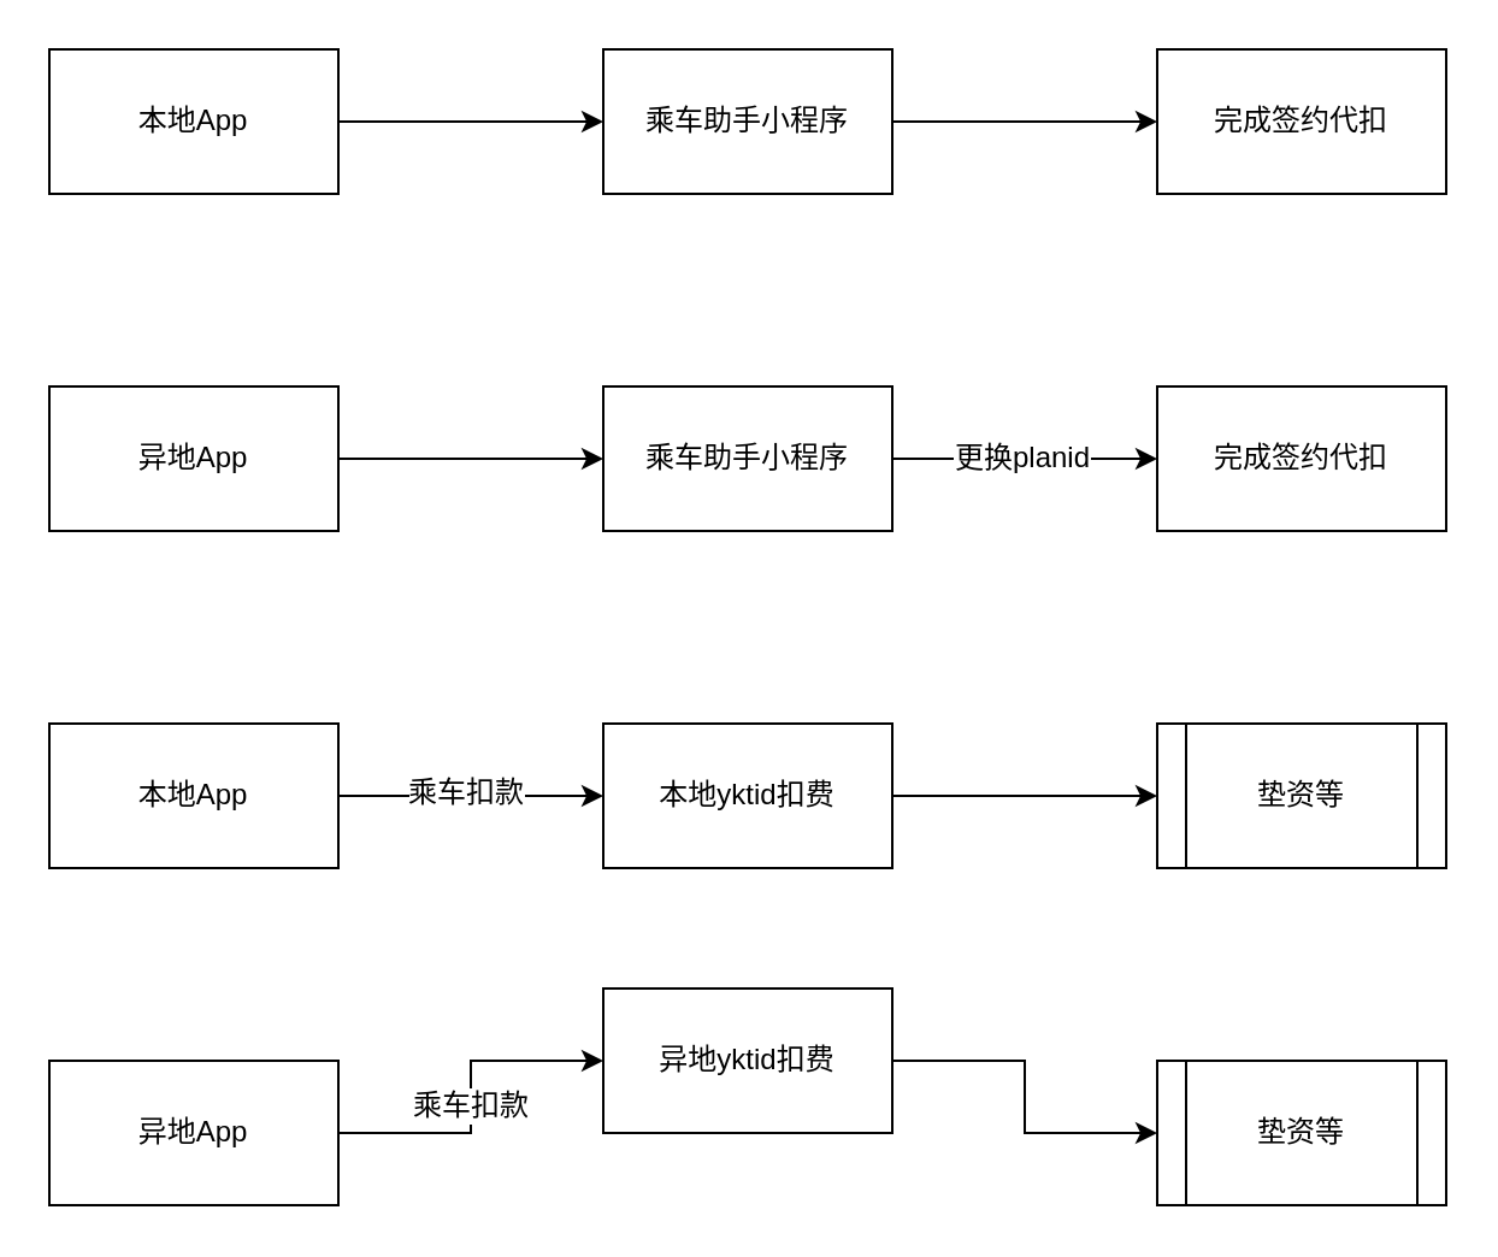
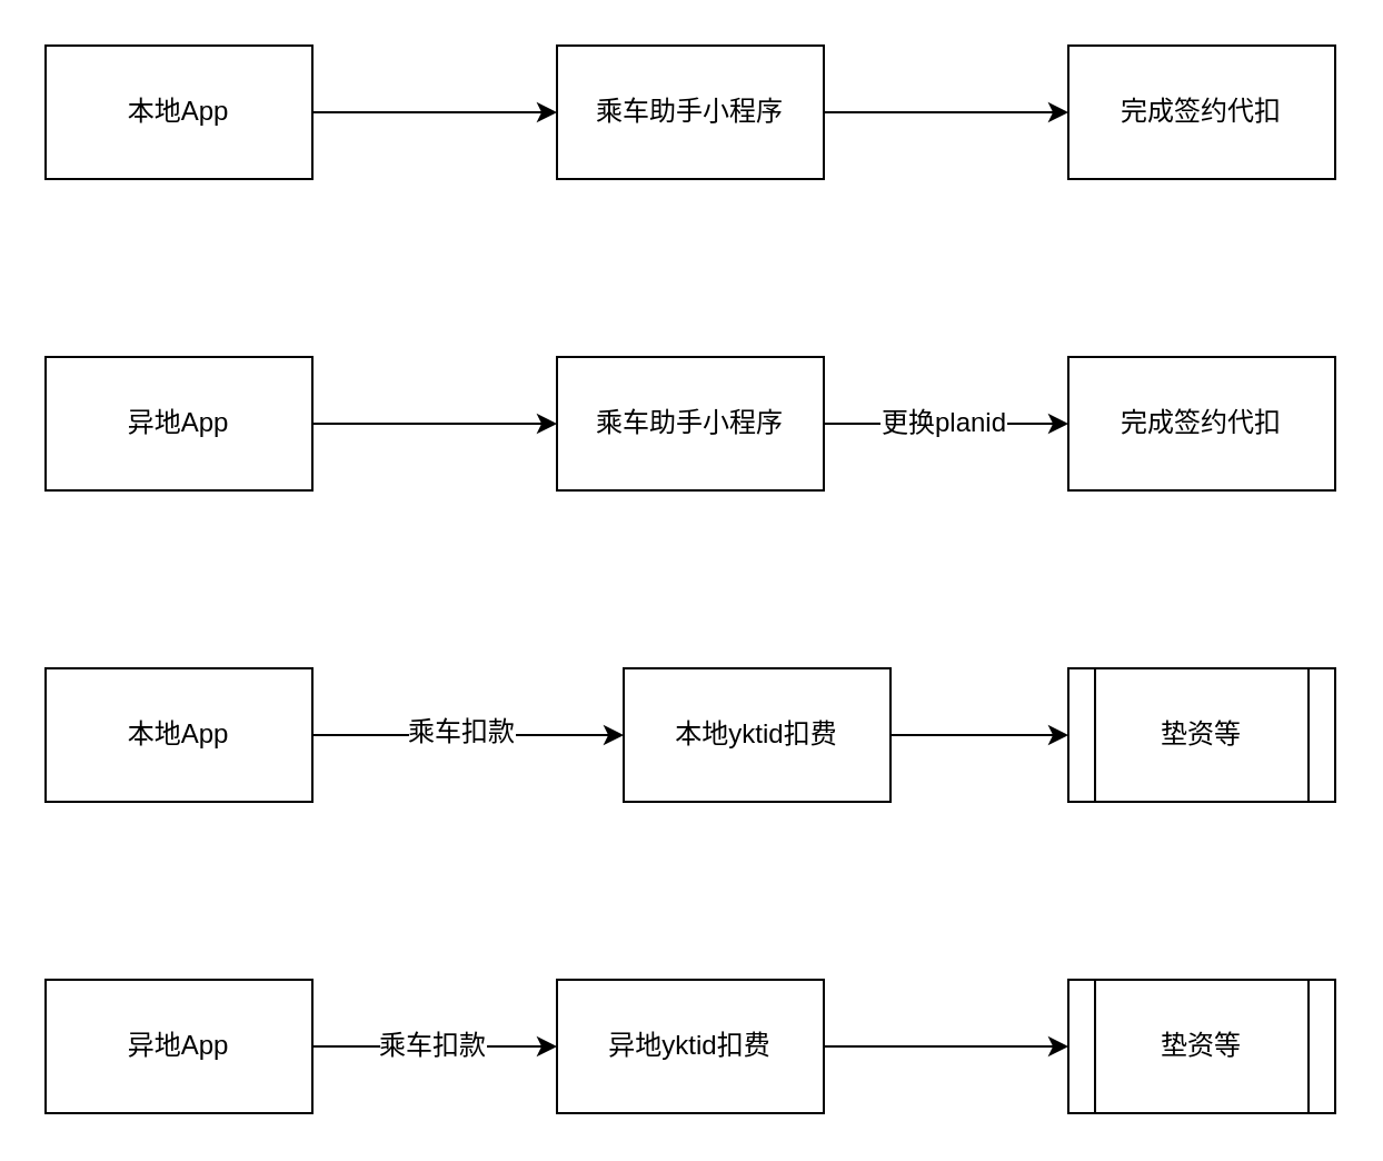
  <mxCell id="0" />
  <mxCell id="1" parent="0" />
  <mxCell id="2" style="edgeStyle=orthogonalEdgeStyle;rounded=0;orthogonalLoop=1;jettySize=auto;html=1;exitX=1;exitY=0.5;exitDx=0;exitDy=0;entryX=0;entryY=0.5;entryDx=0;entryDy=0;" edge="1" parent="1" source="3" target="5"><mxGeometry relative="1" as="geometry" /></mxCell>
  <mxCell id="3" value="本地App" style="rounded=0;whiteSpace=wrap;html=1;" vertex="1" parent="1"><mxGeometry x="20" y="20" width="120" height="60" as="geometry" /></mxCell>
  <mxCell id="4" style="edgeStyle=orthogonalEdgeStyle;rounded=0;orthogonalLoop=1;jettySize=auto;html=1;exitX=1;exitY=0.5;exitDx=0;exitDy=0;entryX=0;entryY=0.5;entryDx=0;entryDy=0;" edge="1" parent="1" source="5" target="6"><mxGeometry relative="1" as="geometry" /></mxCell>
  <mxCell id="5" value="乘车助手小程序" style="rounded=0;whiteSpace=wrap;html=1;" vertex="1" parent="1"><mxGeometry x="250" y="20" width="120" height="60" as="geometry" /></mxCell>
  <mxCell id="6" value="完成签约代扣" style="rounded=0;whiteSpace=wrap;html=1;" vertex="1" parent="1"><mxGeometry x="480" y="20" width="120" height="60" as="geometry" /></mxCell>
  <mxCell id="7" style="edgeStyle=orthogonalEdgeStyle;rounded=0;orthogonalLoop=1;jettySize=auto;html=1;exitX=1;exitY=0.5;exitDx=0;exitDy=0;entryX=0;entryY=0.5;entryDx=0;entryDy=0;" edge="1" parent="1" source="8" target="11"><mxGeometry relative="1" as="geometry" /></mxCell>
  <mxCell id="8" value="异地App" style="rounded=0;whiteSpace=wrap;html=1;" vertex="1" parent="1"><mxGeometry x="20" y="160" width="120" height="60" as="geometry" /></mxCell>
  <mxCell id="9" style="edgeStyle=orthogonalEdgeStyle;rounded=0;orthogonalLoop=1;jettySize=auto;html=1;exitX=1;exitY=0.5;exitDx=0;exitDy=0;entryX=0;entryY=0.5;entryDx=0;entryDy=0;" edge="1" parent="1" source="11" target="12"><mxGeometry relative="1" as="geometry" /></mxCell>
  <mxCell id="10" value="更换planid" style="text;html=1;resizable=0;points=[];align=center;verticalAlign=middle;labelBackgroundColor=#ffffff;" vertex="1" connectable="0" parent="9"><mxGeometry x="-0.036" y="1" relative="1" as="geometry"><mxPoint as="offset" /></mxGeometry></mxCell>
  <mxCell id="11" value="乘车助手小程序" style="rounded=0;whiteSpace=wrap;html=1;" vertex="1" parent="1"><mxGeometry x="250" y="160" width="120" height="60" as="geometry" /></mxCell>
  <mxCell id="12" value="完成签约代扣" style="rounded=0;whiteSpace=wrap;html=1;" vertex="1" parent="1"><mxGeometry x="480" y="160" width="120" height="60" as="geometry" /></mxCell>
  <mxCell id="13" style="edgeStyle=orthogonalEdgeStyle;rounded=0;orthogonalLoop=1;jettySize=auto;html=1;exitX=1;exitY=0.5;exitDx=0;exitDy=0;entryX=0;entryY=0.5;entryDx=0;entryDy=0;" edge="1" parent="1" source="15" target="17"><mxGeometry relative="1" as="geometry" /></mxCell>
  <mxCell id="14" value="乘车扣款" style="text;html=1;resizable=0;points=[];align=center;verticalAlign=middle;labelBackgroundColor=#ffffff;" vertex="1" connectable="0" parent="13"><mxGeometry x="-0.054" y="2" relative="1" as="geometry"><mxPoint as="offset" /></mxGeometry></mxCell>
  <mxCell id="15" value="本地App" style="rounded=0;whiteSpace=wrap;html=1;" vertex="1" parent="1"><mxGeometry x="20" y="300" width="120" height="60" as="geometry" /></mxCell>
  <mxCell id="16" style="edgeStyle=orthogonalEdgeStyle;rounded=0;orthogonalLoop=1;jettySize=auto;html=1;exitX=1;exitY=0.5;exitDx=0;exitDy=0;entryX=0;entryY=0.5;entryDx=0;entryDy=0;" edge="1" parent="1" source="17" target="18"><mxGeometry relative="1" as="geometry" /></mxCell>
- <mxCell id="17" value="本地yktid扣费" style="rounded=0;whiteSpace=wrap;html=1;" vertex="1" parent="1"><mxGeometry x="250" y="300" width="120" height="60" as="geometry" /></mxCell>
+ <mxCell id="17" value="本地yktid扣费" style="rounded=0;whiteSpace=wrap;html=1;" vertex="1" parent="1"><mxGeometry x="280" y="300" width="120" height="60" as="geometry" /></mxCell>
  <mxCell id="18" value="垫资等" style="shape=process;whiteSpace=wrap;html=1;backgroundOutline=1;" vertex="1" parent="1"><mxGeometry x="480" y="300" width="120" height="60" as="geometry" /></mxCell>
  <mxCell id="19" style="edgeStyle=orthogonalEdgeStyle;rounded=0;orthogonalLoop=1;jettySize=auto;html=1;exitX=1;exitY=0.5;exitDx=0;exitDy=0;entryX=0;entryY=0.5;entryDx=0;entryDy=0;" edge="1" parent="1" source="21" target="23"><mxGeometry relative="1" as="geometry" /></mxCell>
  <mxCell id="20" value="乘车扣款" style="text;html=1;resizable=0;points=[];align=center;verticalAlign=middle;labelBackgroundColor=#ffffff;" vertex="1" connectable="0" parent="19"><mxGeometry x="-0.036" y="1" relative="1" as="geometry"><mxPoint as="offset" /></mxGeometry></mxCell>
  <mxCell id="21" value="异地App" style="rounded=0;whiteSpace=wrap;html=1;" vertex="1" parent="1"><mxGeometry x="20" y="440" width="120" height="60" as="geometry" /></mxCell>
  <mxCell id="22" style="edgeStyle=orthogonalEdgeStyle;rounded=0;orthogonalLoop=1;jettySize=auto;html=1;exitX=1;exitY=0.5;exitDx=0;exitDy=0;entryX=0;entryY=0.5;entryDx=0;entryDy=0;" edge="1" parent="1" source="23" target="24"><mxGeometry relative="1" as="geometry" /></mxCell>
- <mxCell id="23" value="异地yktid扣费" style="rounded=0;whiteSpace=wrap;html=1;" vertex="1" parent="1"><mxGeometry x="250" y="410" width="120" height="60" as="geometry" /></mxCell>
+ <mxCell id="23" value="异地yktid扣费" style="rounded=0;whiteSpace=wrap;html=1;" vertex="1" parent="1"><mxGeometry x="250" y="440" width="120" height="60" as="geometry" /></mxCell>
  <mxCell id="24" value="垫资等" style="shape=process;whiteSpace=wrap;html=1;backgroundOutline=1;" vertex="1" parent="1"><mxGeometry x="480" y="440" width="120" height="60" as="geometry" /></mxCell>
